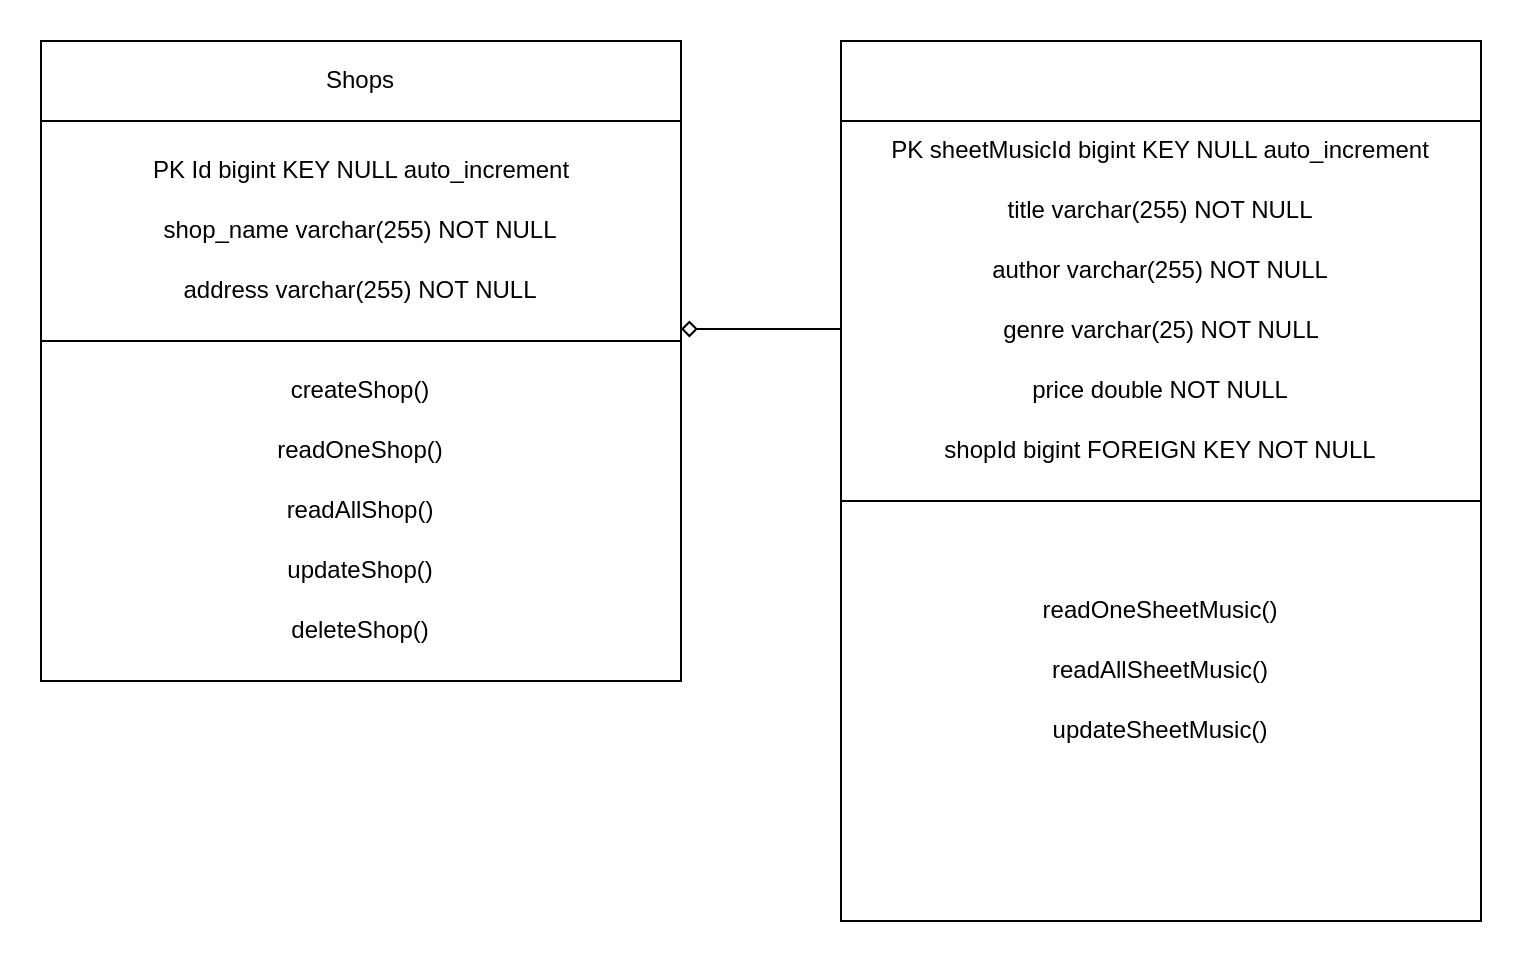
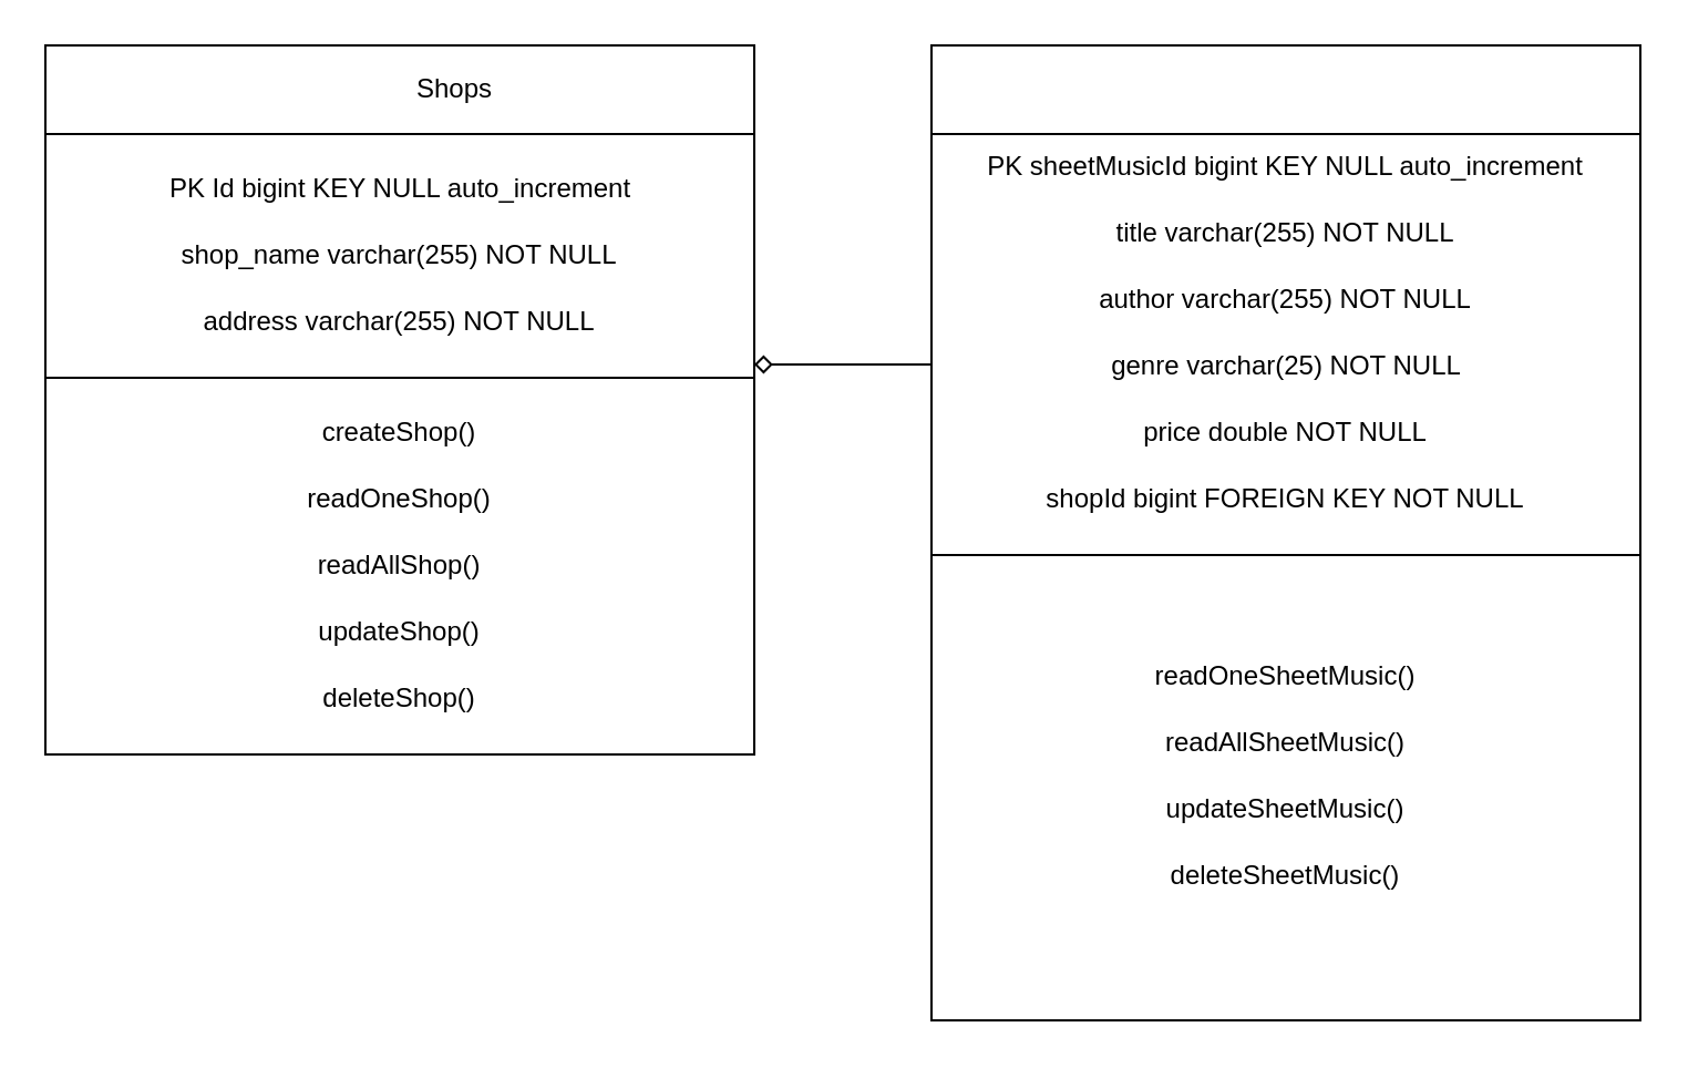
  <mxCell id="0" />
  <mxCell id="1" parent="0" />
  <mxCell id="2" value="" style="whiteSpace=wrap;html=1;aspect=fixed;" vertex="1" parent="1"><mxGeometry x="20" y="20" width="320" height="320" as="geometry" /></mxCell>
  <mxCell id="3" value="" style="rounded=0;whiteSpace=wrap;html=1;" vertex="1" parent="1"><mxGeometry x="20" y="20" width="320" height="40" as="geometry" /></mxCell>
  <mxCell id="4" value="" style="whiteSpace=wrap;html=1;aspect=fixed;" vertex="1" parent="1"><mxGeometry x="420" y="20" width="320" height="320" as="geometry" /></mxCell>
  <mxCell id="5" value="" style="rounded=0;whiteSpace=wrap;html=1;" vertex="1" parent="1"><mxGeometry x="420" y="20" width="320" height="40" as="geometry" /></mxCell>
- <mxCell id="6" value="Shops" style="text;html=1;strokeColor=none;fillColor=none;align=center;verticalAlign=middle;whiteSpace=wrap;rounded=0;" vertex="1" parent="1"><mxGeometry x="150" y="25" width="60" height="30" as="geometry" /></mxCell>
+ <mxCell id="6" value="Shops" style="text;html=1;strokeColor=none;fillColor=none;align=center;verticalAlign=middle;whiteSpace=wrap;rounded=0;" vertex="1" parent="1"><mxGeometry x="175" y="25" width="60" height="30" as="geometry" /></mxCell>
  <mxCell id="7" value="PK Id bigint KEY NULL auto_increment" style="text;html=1;strokeColor=none;fillColor=none;align=center;verticalAlign=middle;whiteSpace=wrap;rounded=0;" vertex="1" parent="1"><mxGeometry x="58.75" y="70" width="242.5" height="30" as="geometry" /></mxCell>
  <mxCell id="8" value="shop_name varchar(255) NOT NULL" style="text;html=1;strokeColor=none;fillColor=none;align=center;verticalAlign=middle;whiteSpace=wrap;rounded=0;" vertex="1" parent="1"><mxGeometry x="70" y="100" width="220" height="30" as="geometry" /></mxCell>
  <mxCell id="9" value="address varchar(255) NOT NULL" style="text;html=1;strokeColor=none;fillColor=none;align=center;verticalAlign=middle;whiteSpace=wrap;rounded=0;" vertex="1" parent="1"><mxGeometry x="65" y="130" width="230" height="30" as="geometry" /></mxCell>
  <mxCell id="10" value="" style="rounded=0;whiteSpace=wrap;html=1;" vertex="1" parent="1"><mxGeometry x="20" y="170" width="320" height="170" as="geometry" /></mxCell>
  <mxCell id="11" value="createShop()" style="text;html=1;strokeColor=none;fillColor=none;align=center;verticalAlign=middle;whiteSpace=wrap;rounded=0;" vertex="1" parent="1"><mxGeometry x="150" y="180" width="60" height="30" as="geometry" /></mxCell>
  <mxCell id="12" value="readOneShop()" style="text;html=1;strokeColor=none;fillColor=none;align=center;verticalAlign=middle;whiteSpace=wrap;rounded=0;" vertex="1" parent="1"><mxGeometry x="150" y="210" width="60" height="30" as="geometry" /></mxCell>
  <mxCell id="13" value="readAllShop()" style="text;html=1;strokeColor=none;fillColor=none;align=center;verticalAlign=middle;whiteSpace=wrap;rounded=0;" vertex="1" parent="1"><mxGeometry x="150" y="240" width="60" height="30" as="geometry" /></mxCell>
  <mxCell id="14" value="updateShop()" style="text;html=1;strokeColor=none;fillColor=none;align=center;verticalAlign=middle;whiteSpace=wrap;rounded=0;" vertex="1" parent="1"><mxGeometry x="150" y="270" width="60" height="30" as="geometry" /></mxCell>
  <mxCell id="15" value="deleteShop()" style="text;html=1;strokeColor=none;fillColor=none;align=center;verticalAlign=middle;whiteSpace=wrap;rounded=0;" vertex="1" parent="1"><mxGeometry x="150" y="300" width="60" height="30" as="geometry" /></mxCell>
  <mxCell id="16" value="" style="rounded=0;whiteSpace=wrap;html=1;" vertex="1" parent="1"><mxGeometry x="420" y="250" width="320" height="210" as="geometry" /></mxCell>
  <mxCell id="17" value="PK sheetMusicId bigint KEY NULL auto_increment" style="text;html=1;strokeColor=none;fillColor=none;align=center;verticalAlign=middle;whiteSpace=wrap;rounded=0;" vertex="1" parent="1"><mxGeometry x="420" y="60" width="320" height="30" as="geometry" /></mxCell>
  <mxCell id="18" value="title varchar(255) NOT NULL" style="text;html=1;strokeColor=none;fillColor=none;align=center;verticalAlign=middle;whiteSpace=wrap;rounded=0;" vertex="1" parent="1"><mxGeometry x="420" y="90" width="320" height="30" as="geometry" /></mxCell>
  <mxCell id="19" value="author varchar(255) NOT NULL" style="text;html=1;strokeColor=none;fillColor=none;align=center;verticalAlign=middle;whiteSpace=wrap;rounded=0;" vertex="1" parent="1"><mxGeometry x="420" y="120" width="320" height="30" as="geometry" /></mxCell>
  <mxCell id="20" value="genre varchar(25) NOT NULL" style="text;html=1;strokeColor=none;fillColor=none;align=center;verticalAlign=middle;whiteSpace=wrap;rounded=0;" vertex="1" parent="1"><mxGeometry x="482.5" y="150" width="195" height="30" as="geometry" /></mxCell>
  <mxCell id="21" value="price double NOT NULL" style="text;html=1;strokeColor=none;fillColor=none;align=center;verticalAlign=middle;whiteSpace=wrap;rounded=0;" vertex="1" parent="1"><mxGeometry x="510" y="180" width="140" height="30" as="geometry" /></mxCell>
  <mxCell id="22" value="shopId bigint FOREIGN KEY NOT NULL" style="text;html=1;strokeColor=none;fillColor=none;align=center;verticalAlign=middle;whiteSpace=wrap;rounded=0;" vertex="1" parent="1"><mxGeometry x="420" y="210" width="320" height="30" as="geometry" /></mxCell>
  <mxCell id="23" value="readOneSheetMusic()" style="text;html=1;strokeColor=none;fillColor=none;align=center;verticalAlign=middle;whiteSpace=wrap;rounded=0;" vertex="1" parent="1"><mxGeometry x="520" y="290" width="120" height="30" as="geometry" /></mxCell>
  <mxCell id="24" value="readAllSheetMusic()" style="text;html=1;strokeColor=none;fillColor=none;align=center;verticalAlign=middle;whiteSpace=wrap;rounded=0;" vertex="1" parent="1"><mxGeometry x="515" y="320" width="130" height="30" as="geometry" /></mxCell>
  <mxCell id="25" value="updateSheetMusic()" style="text;html=1;strokeColor=none;fillColor=none;align=center;verticalAlign=middle;whiteSpace=wrap;rounded=0;" vertex="1" parent="1"><mxGeometry x="515" y="350" width="130" height="30" as="geometry" /></mxCell>
+ <mxCell id="26" value="deleteSheetMusic()" style="text;html=1;strokeColor=none;fillColor=none;align=center;verticalAlign=middle;whiteSpace=wrap;rounded=0;" vertex="1" parent="1"><mxGeometry x="515" y="380" width="130" height="30" as="geometry" /></mxCell>
  <mxCell id="27" value="" style="endArrow=diamond;html=1;rounded=0;endFill=0;" edge="1" parent="1"><mxGeometry width="50" height="50" relative="1" as="geometry"><mxPoint x="420" y="164" as="sourcePoint" /><mxPoint x="340" y="164" as="targetPoint" /><Array as="points" /></mxGeometry></mxCell>
